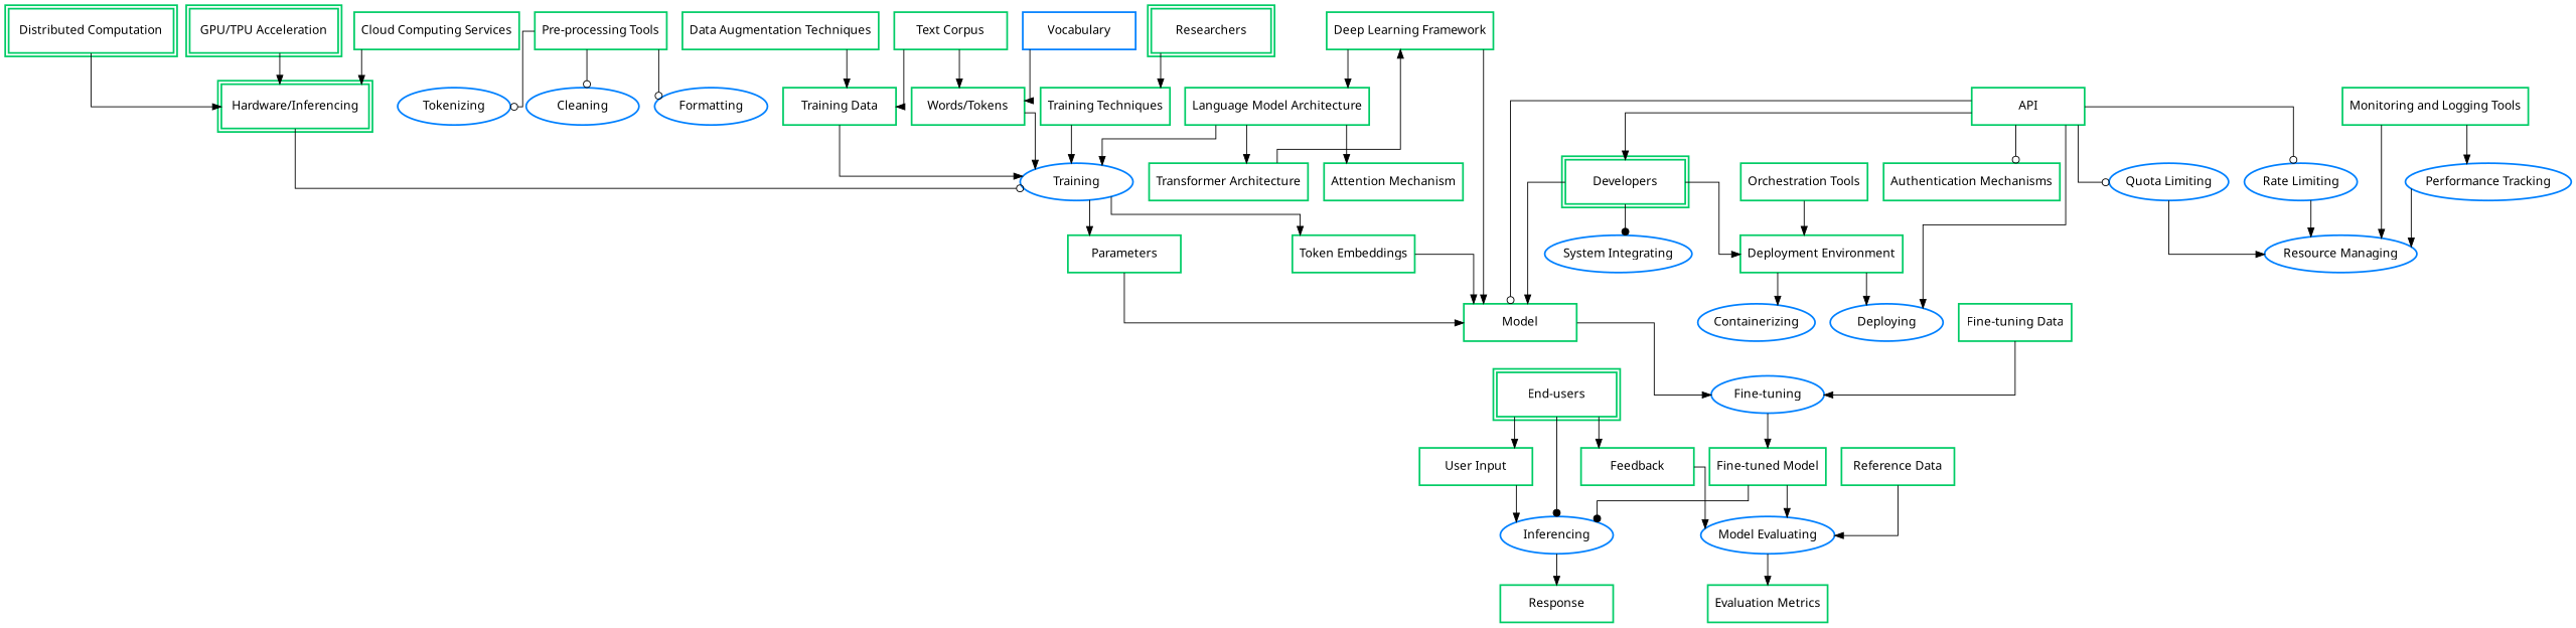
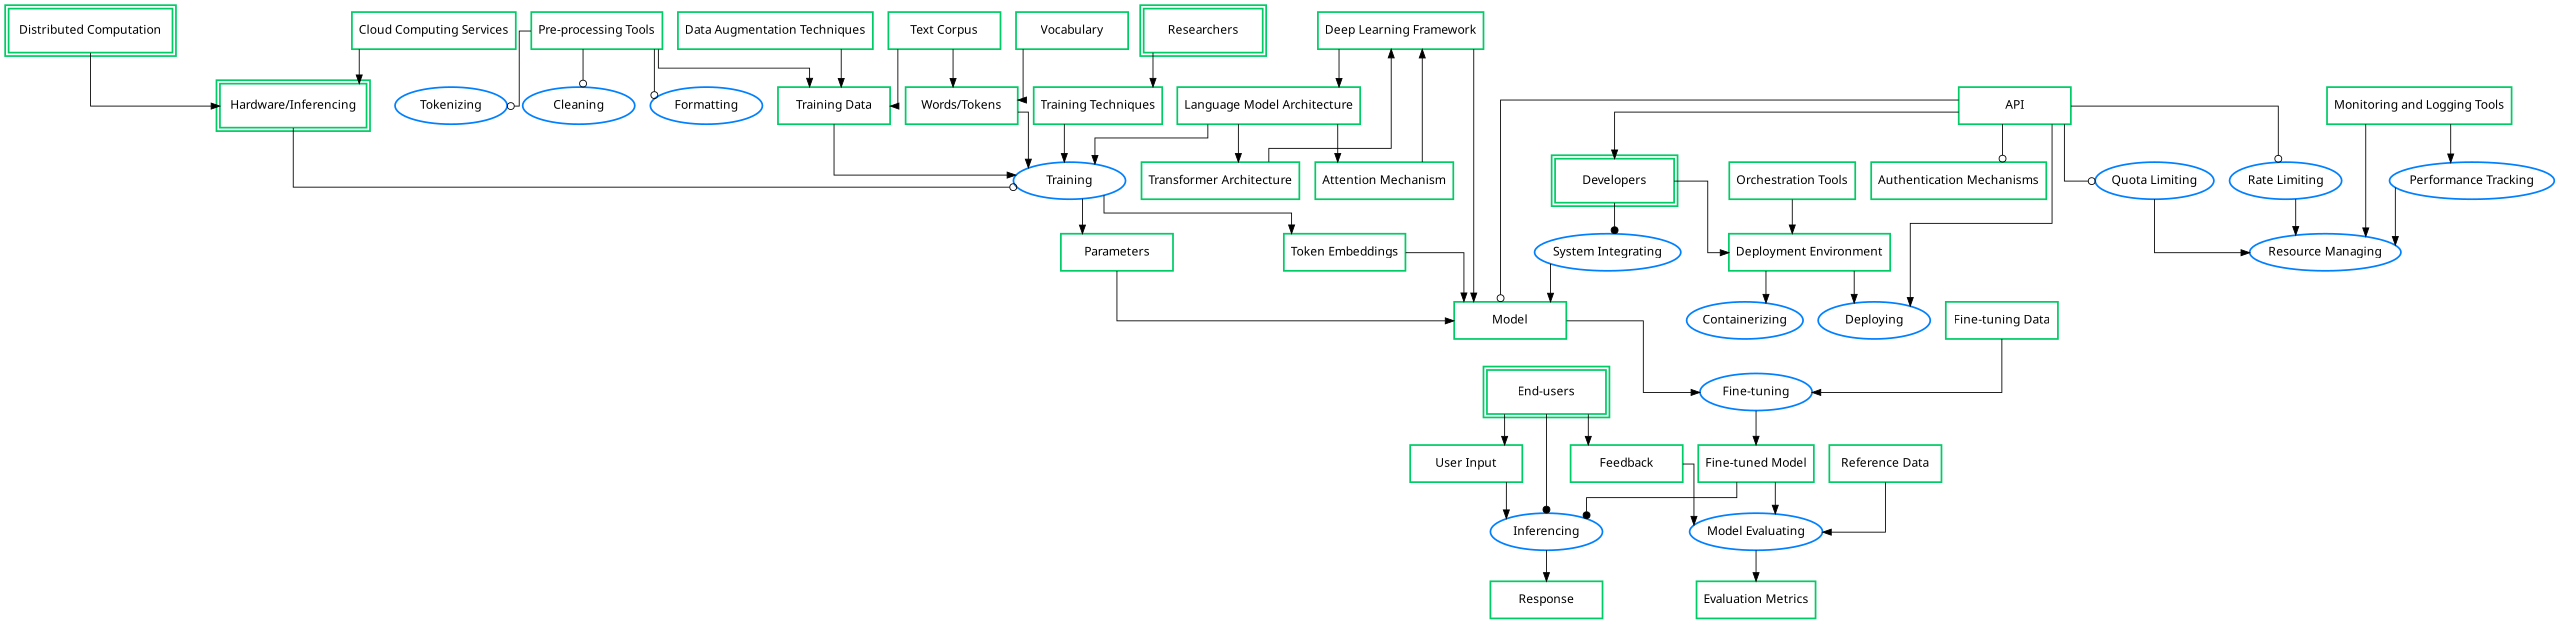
  digraph {
    fontname="Noto Sans"
    splines=ortho
    node [color="#00cc66" fillcolor=white fontname="Noto Sans" penwidth=2.0 peripheries=1 shape=box style=filled]
    edge [arrowhead=normal fontname="Noto Sans"]
    n1 [height=0.6 label=Developers peripheries=2 width=1.8]
    n2 [height=0.6 label="Deployment Environment" width=1.8]
    n3 [height=0.6 label=Model width=1.8]
    n4 [color="#0080ff" height=0.6 label="System Integrating" shape=ellipse width=1.8]
    n5 [color="#0080ff" height=0.6 label=Deploying shape=ellipse width=1.8]
    n6 [color="#0080ff" height=0.6 label=Containerizing shape=ellipse width=1.8]
    n7 [color="#0080ff" height=0.6 label="Fine-tuning" shape=ellipse width=1.8]
    n8 [height=0.6 label=API width=1.8]
    n9 [height=0.6 label="Authentication Mechanisms" width=1.8]
    n10 [color="#0080ff" height=0.6 label="Quota Limiting" shape=ellipse width=1.8]
    n11 [color="#0080ff" height=0.6 label="Rate Limiting" shape=ellipse width=1.8]
    n12 [color="#0080ff" height=0.6 label="Resource Managing" shape=ellipse width=1.8]
    n13 [height=0.6 label="Language Model Architecture" width=1.8]
    n14 [height=0.6 label="Attention Mechanism" width=1.8]
    n15 [color="#0080ff" height=0.6 label=Training shape=ellipse width=1.8]
    n16 [height=0.6 label="Transformer Architecture" width=1.8]
    n17 [height=0.6 label="Deep Learning Framework" width=1.8]
    n18 [height=0.6 label=Parameters width=1.8]
    n19 [height=0.6 label="Token Embeddings" width=1.8]
    n20 [height=0.6 label="Pre-processing Tools" width=1.8]
    n21 [color="#0080ff" height=0.6 label=Cleaning shape=ellipse width=1.8]
    n22 [height=0.6 label="Training Data" width=1.8]
    n23 [color="#0080ff" height=0.6 label=Formatting shape=ellipse width=1.8]
    n24 [color="#0080ff" height=0.6 label=Tokenizing shape=ellipse width=1.8]
    n25 [height=0.6 label="Data Augmentation Techniques" width=1.8]
    n26 [height=0.6 label="Fine-tuned Model" width=1.8]
    n27 [height=0.6 label=Feedback width=1.8]
    n28 [color="#0080ff" height=0.6 label="Model Evaluating" shape=ellipse width=1.8]
    n29 [height=0.6 label="Evaluation Metrics" width=1.8]
    n30 [height=0.6 label="End-users" peripheries=2 width=1.8]
    n31 [height=0.6 label="User Input" width=1.8]
    n32 [color="#0080ff" height=0.6 label=Inferencing shape=ellipse width=1.8]
    n33 [height=0.6 label=Response width=1.8]
    n34 [height=0.6 label="Fine-tuning Data" width=1.8]
-   n35 [height=0.6 label="GPU/TPU Acceleration" peripheries=2 width=1.8]
    n36 [height=0.6 label="Hardware/Inferencing" peripheries=2 width=1.8]
    n37 [height=0.6 label="Cloud Computing Services" width=1.8]
    n38 [height=0.6 label="Distributed Computation" peripheries=2 width=1.8]
    n39 [color="#0080ff" height=0.6 label="Performance Tracking" shape=ellipse width=1.8]
    n40 [height=0.6 label="Monitoring and Logging Tools" width=1.8]
    n41 [height=0.6 label="Orchestration Tools" width=1.8]
    n42 [height=0.6 label="Reference Data" width=1.8]
    n43 [height=0.6 label=Researchers peripheries=2 width=1.8]
    n44 [height=0.6 label="Training Techniques" width=1.8]
    n45 [height=0.6 label="Text Corpus" width=1.8]
    n46 [height=0.6 label="Words/Tokens" width=1.8]
-   n47 [color="#0080ff" height=0.6 label=Vocabulary width=1.8]
+   n47 [height=0.6 label=Vocabulary width=1.8]
    n1 -> n2
-   n1 -> n3
+   n4 -> n3
    n1 -> n4 [arrowhead=dot]
    n2 -> n5
    n2 -> n6
    n3 -> n7
    n7 -> n26
    n8 -> n1
    n8 -> n3 [arrowhead=odot]
    n8 -> n5
    n8 -> n9 [arrowhead=odot]
    n8 -> n10 [arrowhead=odot]
    n8 -> n11 [arrowhead=odot]
    n10 -> n12
    n11 -> n12
    n13 -> n14
    n13 -> n15
    n13 -> n16
+   n14 -> n17
    n15 -> n18
    n15 -> n19
    n16 -> n17
    n17 -> n3
    n17 -> n13
    n18 -> n3
    n19 -> n3
    n20 -> n21 [arrowhead=odot]
+   n20 -> n22
    n20 -> n23 [arrowhead=odot]
    n20 -> n24 [arrowhead=odot]
    n22 -> n15
    n25 -> n22
    n26 -> n28
    n26 -> n32 [arrowhead=dot]
    n27 -> n28
    n28 -> n29
    n30 -> n27
    n30 -> n31
    n30 -> n32 [arrowhead=dot]
    n31 -> n32
    n32 -> n33
    n34 -> n7
-   n35 -> n36
    n36 -> n15 [arrowhead=odot]
    n37 -> n36
    n38 -> n36
    n39 -> n12
    n40 -> n12
    n40 -> n39
    n41 -> n2
    n42 -> n28
    n43 -> n44
    n44 -> n15
    n45 -> n22
    n45 -> n46
    n46 -> n15
    n47 -> n46
  }
